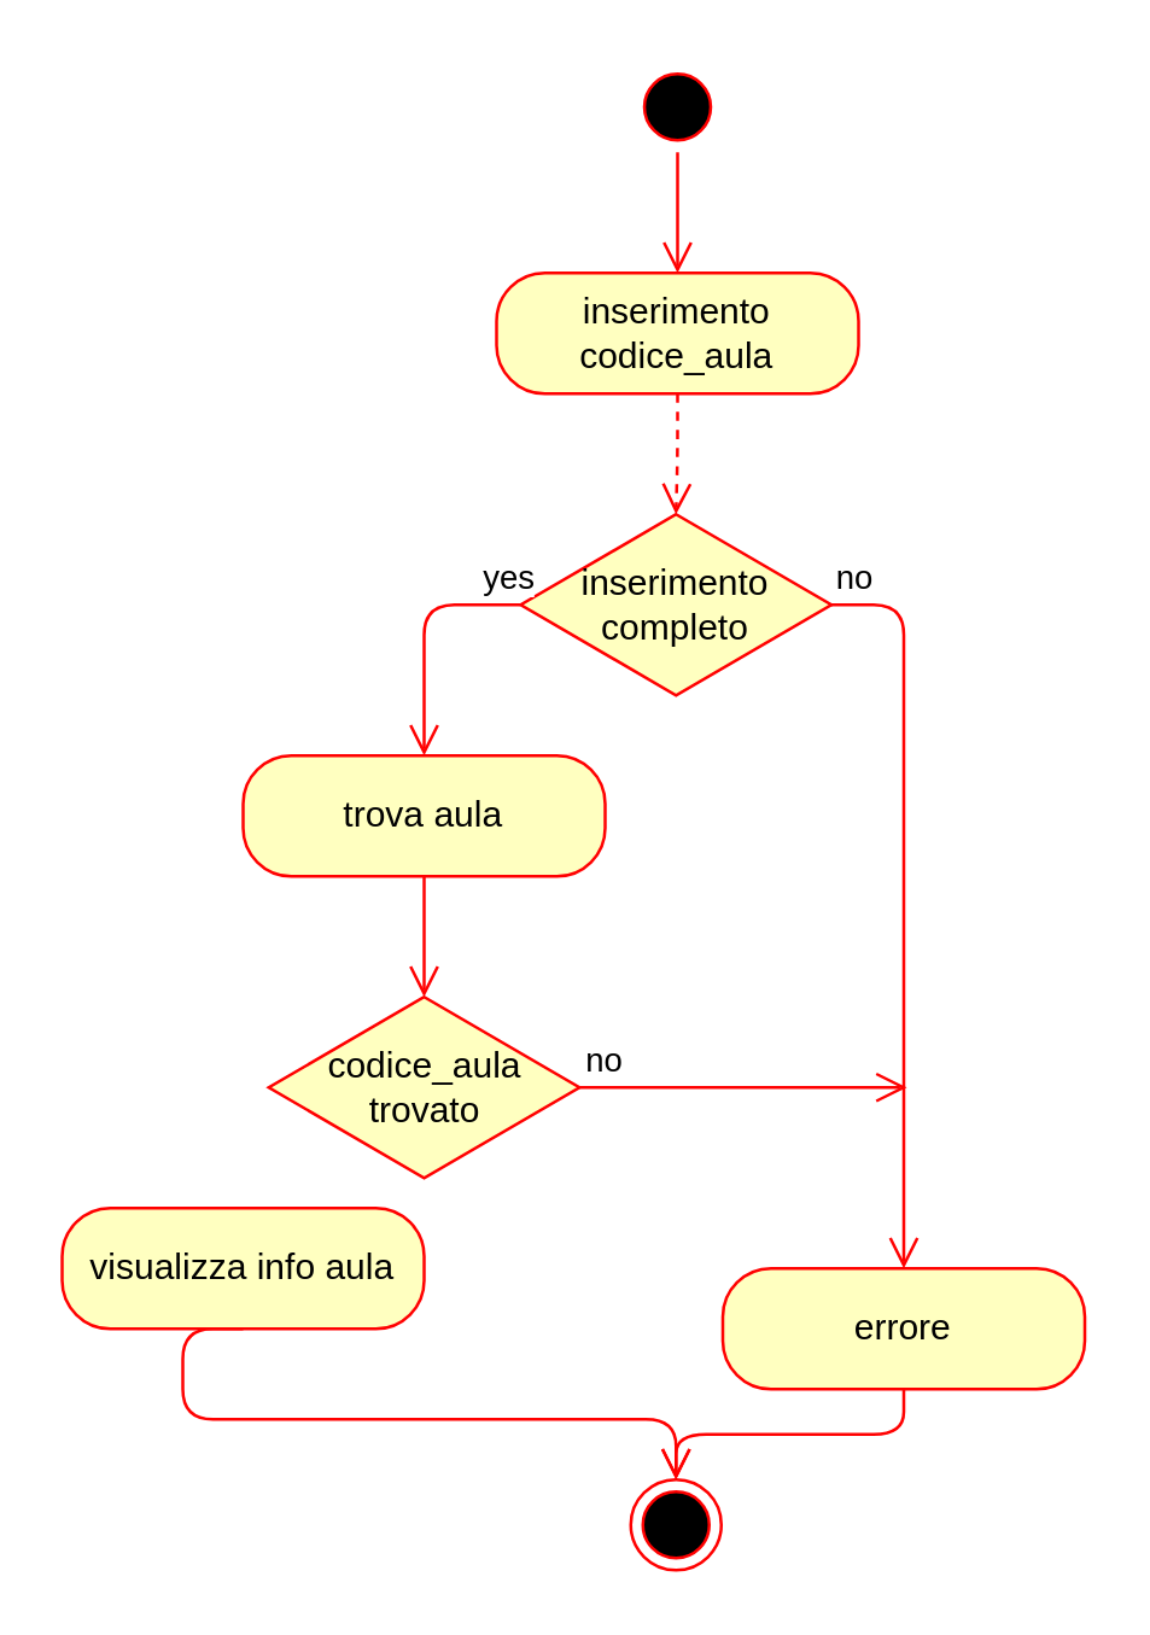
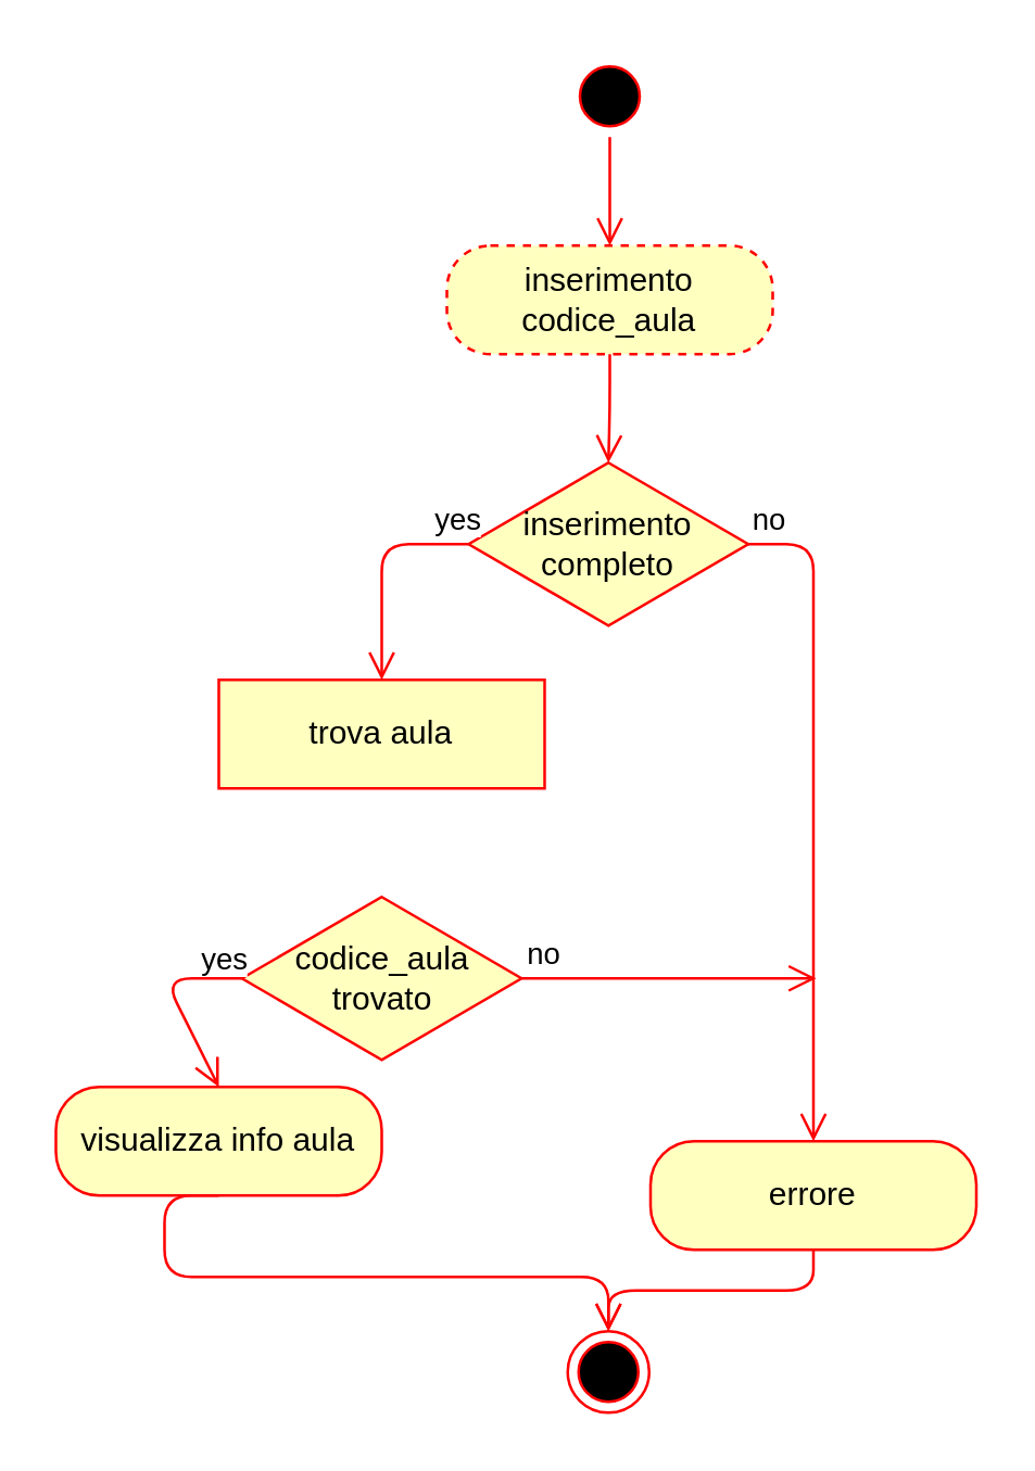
  <mxCell id="0" />
  <mxCell id="1" parent="0" />
  <mxCell id="2" value="" style="ellipse;html=1;shape=startState;fillColor=#000000;strokeColor=#ff0000;" vertex="1" parent="1"><mxGeometry x="209" y="20" width="30" height="30" as="geometry" /></mxCell>
  <mxCell id="3" value="" style="edgeStyle=orthogonalEdgeStyle;html=1;verticalAlign=bottom;endArrow=open;endSize=8;strokeColor=#ff0000;entryX=0.5;entryY=0;entryDx=0;entryDy=0;" edge="1" parent="1" source="2" target="4"><mxGeometry relative="1" as="geometry"><mxPoint x="224" y="100" as="targetPoint" /></mxGeometry></mxCell>
- <mxCell id="4" value="inserimento codice_aula" style="rounded=1;whiteSpace=wrap;html=1;arcSize=40;fontColor=#000000;fillColor=#ffffc0;strokeColor=#ff0000;" vertex="1" parent="1"><mxGeometry x="164" y="90" width="120" height="40" as="geometry" /></mxCell>
- <mxCell id="5" value="" style="edgeStyle=orthogonalEdgeStyle;html=1;verticalAlign=bottom;endArrow=open;endSize=8;strokeColor=#ff0000;entryX=0.5;entryY=0;entryDx=0;entryDy=0;dashed=1;" edge="1" parent="1" source="4" target="6"><mxGeometry relative="1" as="geometry"><mxPoint x="224" y="200" as="targetPoint" /></mxGeometry></mxCell>
+ <mxCell id="4" value="inserimento codice_aula" style="rounded=1;whiteSpace=wrap;html=1;arcSize=40;fontColor=#000000;fillColor=#ffffc0;strokeColor=#ff0000;dashed=1;" vertex="1" parent="1"><mxGeometry x="164" y="90" width="120" height="40" as="geometry" /></mxCell>
+ <mxCell id="5" value="" style="edgeStyle=orthogonalEdgeStyle;html=1;verticalAlign=bottom;endArrow=open;endSize=8;strokeColor=#ff0000;entryX=0.5;entryY=0;entryDx=0;entryDy=0;" edge="1" parent="1" source="4" target="6"><mxGeometry relative="1" as="geometry"><mxPoint x="224" y="200" as="targetPoint" /></mxGeometry></mxCell>
  <mxCell id="6" value="inserimento completo" style="rhombus;whiteSpace=wrap;html=1;fillColor=#ffffc0;strokeColor=#ff0000;" vertex="1" parent="1"><mxGeometry x="172" y="170" width="103" height="60" as="geometry" /></mxCell>
  <mxCell id="7" value="no" style="html=1;align=left;verticalAlign=bottom;endArrow=open;endSize=8;strokeColor=#ff0000;entryX=0.5;entryY=0;entryDx=0;entryDy=0;exitX=1;exitY=0.5;exitDx=0;exitDy=0;" edge="1" parent="1" source="6" target="9"><mxGeometry x="-1" relative="1" as="geometry"><mxPoint x="363" y="230" as="targetPoint" /><Array as="points"><mxPoint x="299" y="200" /></Array></mxGeometry></mxCell>
  <mxCell id="8" value="yes" style="html=1;align=left;verticalAlign=top;endArrow=open;endSize=8;strokeColor=#ff0000;exitX=0;exitY=0.5;exitDx=0;exitDy=0;entryX=0.5;entryY=0;entryDx=0;entryDy=0;" edge="1" parent="1" source="6" target="10"><mxGeometry x="-0.658" y="-22" relative="1" as="geometry"><mxPoint x="-80" y="200" as="targetPoint" /><mxPoint x="166.101" y="222.059" as="sourcePoint" /><Array as="points"><mxPoint x="140" y="200" /></Array><mxPoint as="offset" /></mxGeometry></mxCell>
  <mxCell id="9" value="errore" style="rounded=1;whiteSpace=wrap;html=1;arcSize=40;fontColor=#000000;fillColor=#ffffc0;strokeColor=#ff0000;" vertex="1" parent="1"><mxGeometry x="239" y="420" width="120" height="40" as="geometry" /></mxCell>
- <mxCell id="10" value="trova aula" style="rounded=1;whiteSpace=wrap;html=1;arcSize=40;fontColor=#000000;fillColor=#ffffc0;strokeColor=#ff0000;" vertex="1" parent="1"><mxGeometry x="80" y="250" width="120" height="40" as="geometry" /></mxCell>
- <mxCell id="11" value="" style="edgeStyle=orthogonalEdgeStyle;html=1;verticalAlign=bottom;endArrow=open;endSize=8;strokeColor=#ff0000;exitX=0.5;exitY=1;exitDx=0;exitDy=0;entryX=0.5;entryY=0;entryDx=0;entryDy=0;" edge="1" parent="1" source="10" target="12"><mxGeometry relative="1" as="geometry"><mxPoint x="110" y="410" as="targetPoint" /><Array as="points" /></mxGeometry></mxCell>
+ <mxCell id="10" value="trova aula" style="whiteSpace=wrap;html=1;arcSize=40;fontColor=#000000;fillColor=#ffffc0;strokeColor=#ff0000;rounded=0;" vertex="1" parent="1"><mxGeometry x="80" y="250" width="120" height="40" as="geometry" /></mxCell>
  <mxCell id="12" value="codice_aula trovato" style="rhombus;whiteSpace=wrap;html=1;fillColor=#ffffc0;strokeColor=#ff0000;" vertex="1" parent="1"><mxGeometry x="88.5" y="330" width="103" height="60" as="geometry" /></mxCell>
  <mxCell id="13" value="no" style="html=1;align=left;verticalAlign=bottom;endArrow=open;endSize=8;strokeColor=#ff0000;" edge="1" parent="1" source="12"><mxGeometry x="-1" relative="1" as="geometry"><mxPoint x="300" y="360" as="targetPoint" /></mxGeometry></mxCell>
+ <mxCell id="14" value="yes" style="html=1;align=left;verticalAlign=top;endArrow=open;endSize=8;strokeColor=#ff0000;entryX=0.5;entryY=0;entryDx=0;entryDy=0;" edge="1" parent="1" source="12" target="15"><mxGeometry x="-0.529" y="-20" relative="1" as="geometry"><mxPoint x="223" y="520" as="targetPoint" /><Array as="points"><mxPoint x="60" y="360" /></Array><mxPoint as="offset" /></mxGeometry></mxCell>
  <mxCell id="15" value="visualizza info aula" style="rounded=1;whiteSpace=wrap;html=1;arcSize=40;fontColor=#000000;fillColor=#ffffc0;strokeColor=#ff0000;" vertex="1" parent="1"><mxGeometry x="20" y="400" width="120" height="40" as="geometry" /></mxCell>
  <mxCell id="16" value="" style="edgeStyle=orthogonalEdgeStyle;html=1;verticalAlign=bottom;endArrow=open;endSize=8;strokeColor=#ff0000;exitX=0.5;exitY=1;exitDx=0;exitDy=0;entryX=0.5;entryY=0;entryDx=0;entryDy=0;" edge="1" parent="1" source="15" target="17"><mxGeometry relative="1" as="geometry"><mxPoint x="60" y="490" as="targetPoint" /><mxPoint x="150" y="300" as="sourcePoint" /><Array as="points"><mxPoint x="60" y="470" /><mxPoint x="224" y="470" /></Array></mxGeometry></mxCell>
  <mxCell id="17" value="" style="ellipse;html=1;shape=endState;fillColor=#000000;strokeColor=#ff0000;" vertex="1" parent="1"><mxGeometry x="208.5" y="490" width="30" height="30" as="geometry" /></mxCell>
  <mxCell id="18" value="" style="edgeStyle=orthogonalEdgeStyle;html=1;verticalAlign=bottom;endArrow=open;endSize=8;strokeColor=#ff0000;exitX=0.5;exitY=1;exitDx=0;exitDy=0;entryX=0.5;entryY=0;entryDx=0;entryDy=0;" edge="1" parent="1" source="9" target="17"><mxGeometry relative="1" as="geometry"><mxPoint x="140" y="660" as="targetPoint" /><mxPoint x="-10" y="620" as="sourcePoint" /></mxGeometry></mxCell>
